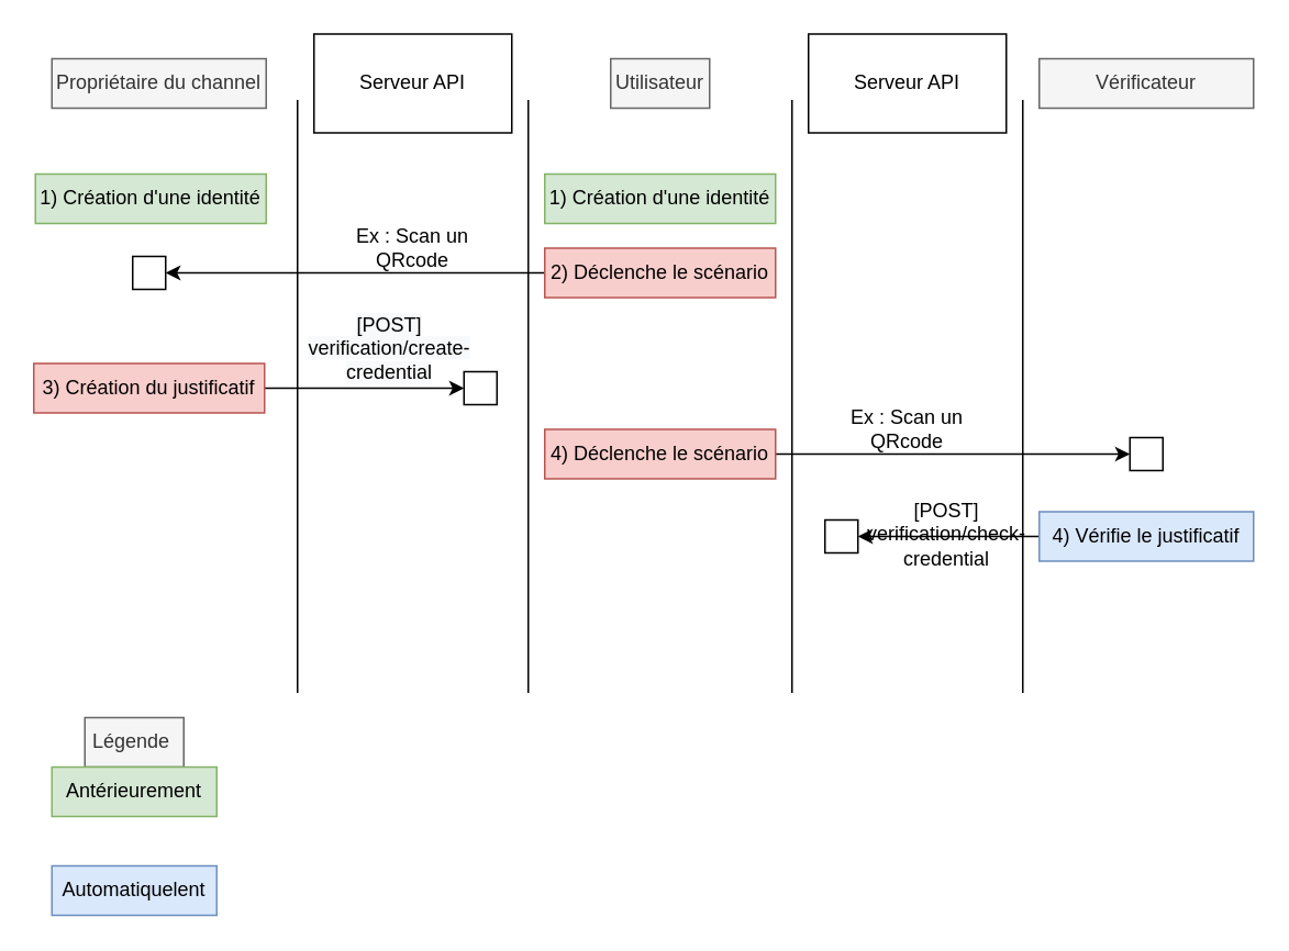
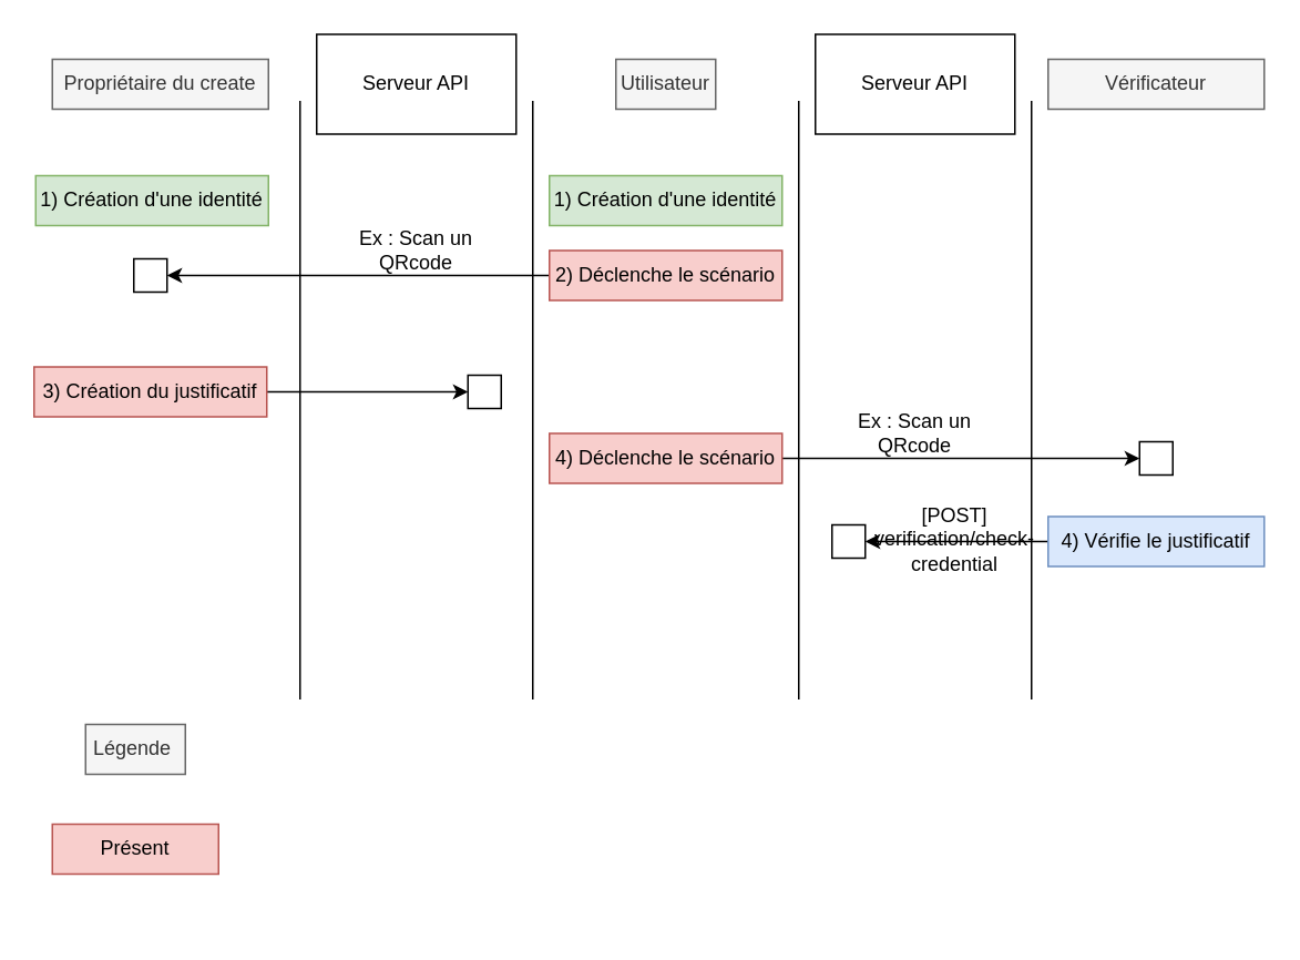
  <mxCell id="0" />
  <mxCell id="1" parent="0" />
- <mxCell id="2" value="Propriétaire du channel" style="text;html=1;strokeColor=#666666;fillColor=#f5f5f5;align=center;verticalAlign=middle;whiteSpace=wrap;rounded=0;fontColor=#333333;" parent="1" vertex="1"><mxGeometry x="31" y="35" width="130" height="30" as="geometry" /></mxCell>
+ <mxCell id="2" value="Propriétaire du create" style="text;html=1;strokeColor=#666666;fillColor=#f5f5f5;align=center;verticalAlign=middle;whiteSpace=wrap;rounded=0;fontColor=#333333;" parent="1" vertex="1"><mxGeometry x="31" y="35" width="130" height="30" as="geometry" /></mxCell>
  <mxCell id="3" value="Utilisateur" style="text;html=1;strokeColor=#666666;fillColor=#f5f5f5;align=center;verticalAlign=middle;whiteSpace=wrap;rounded=0;fontColor=#333333;" parent="1" vertex="1"><mxGeometry x="370" y="35" width="60" height="30" as="geometry" /></mxCell>
  <mxCell id="4" value="Serveur API" style="rounded=0;whiteSpace=wrap;html=1;" parent="1" vertex="1"><mxGeometry x="190" width="120" height="60" as="geometry" y="20" /></mxCell>
  <mxCell id="5" value="" style="endArrow=none;html=1;rounded=0;" parent="1" edge="1"><mxGeometry width="50" height="50" relative="1" as="geometry"><mxPoint x="180" y="420" as="sourcePoint" /><mxPoint x="180" y="60" as="targetPoint" /></mxGeometry></mxCell>
  <mxCell id="6" value="" style="endArrow=none;html=1;rounded=0;startArrow=none;" parent="1" edge="1"><mxGeometry width="50" height="50" relative="1" as="geometry"><mxPoint x="320" y="420" as="sourcePoint" /><mxPoint x="320" y="60" as="targetPoint" /></mxGeometry></mxCell>
  <mxCell id="7" value="1) Création d'une identité" style="text;html=1;align=center;verticalAlign=middle;whiteSpace=wrap;rounded=0;fillColor=#d5e8d4;strokeColor=#82b366;" parent="1" vertex="1"><mxGeometry x="21" y="105" width="140" height="30" as="geometry" /></mxCell>
  <mxCell id="8" value="1) Création d'une identité" style="text;html=1;align=center;verticalAlign=middle;whiteSpace=wrap;rounded=0;fillColor=#d5e8d4;strokeColor=#82b366;" parent="1" vertex="1"><mxGeometry x="330" y="105" width="140" height="30" as="geometry" /></mxCell>
  <mxCell id="9" value="Légende&amp;nbsp;" style="text;html=1;strokeColor=#666666;fillColor=#f5f5f5;align=center;verticalAlign=middle;whiteSpace=wrap;rounded=0;fontColor=#333333;" parent="1" vertex="1"><mxGeometry x="51" y="435" width="60" height="30" as="geometry" /></mxCell>
- <mxCell id="10" value="Antérieurement" style="rounded=0;whiteSpace=wrap;html=1;fillColor=#d5e8d4;strokeColor=#82b366;" parent="1" vertex="1"><mxGeometry x="31" y="465" width="100" height="30" as="geometry" /></mxCell>
- <mxCell id="12" value="Automatiquelent" style="text;html=1;strokeColor=#6c8ebf;fillColor=#dae8fc;align=center;verticalAlign=middle;whiteSpace=wrap;rounded=0;" parent="1" vertex="1"><mxGeometry x="31" y="525" width="100" height="30" as="geometry" /></mxCell>
+ <mxCell id="11" value="Présent" style="text;html=1;strokeColor=#b85450;fillColor=#f8cecc;align=center;verticalAlign=middle;whiteSpace=wrap;rounded=0;" parent="1" vertex="1"><mxGeometry x="31" y="495" width="100" height="30" as="geometry" /></mxCell>
  <mxCell id="13" value="" style="endArrow=none;html=1;rounded=0;" edge="1" parent="1"><mxGeometry width="50" height="50" relative="1" as="geometry"><mxPoint x="480" y="420" as="sourcePoint" /><mxPoint x="480" y="60" as="targetPoint" /></mxGeometry></mxCell>
  <mxCell id="14" value="Serveur API" style="rounded=0;whiteSpace=wrap;html=1;" vertex="1" parent="1"><mxGeometry x="490" width="120" height="60" as="geometry" y="20" /></mxCell>
  <mxCell id="15" value="" style="endArrow=none;html=1;rounded=0;" edge="1" parent="1"><mxGeometry width="50" height="50" relative="1" as="geometry"><mxPoint x="620" y="420" as="sourcePoint" /><mxPoint x="620" y="60" as="targetPoint" /></mxGeometry></mxCell>
  <mxCell id="16" value="Vérificateur" style="text;html=1;strokeColor=#666666;fillColor=#f5f5f5;align=center;verticalAlign=middle;whiteSpace=wrap;rounded=0;fontColor=#333333;" vertex="1" parent="1"><mxGeometry x="630" y="35" width="130" height="30" as="geometry" /></mxCell>
  <mxCell id="17" value="" style="rounded=0;whiteSpace=wrap;html=1;" vertex="1" parent="1"><mxGeometry x="281" y="225" width="20" height="20" as="geometry" /></mxCell>
  <mxCell id="18" style="edgeStyle=orthogonalEdgeStyle;rounded=0;orthogonalLoop=1;jettySize=auto;html=1;entryX=0;entryY=0.5;entryDx=0;entryDy=0;" edge="1" parent="1" source="19" target="17"><mxGeometry relative="1" as="geometry" /></mxCell>
  <mxCell id="19" value="3) Création du justificatif" style="text;html=1;strokeColor=#b85450;fillColor=#f8cecc;align=center;verticalAlign=middle;whiteSpace=wrap;rounded=0;" vertex="1" parent="1"><mxGeometry y="220" width="140" height="30" as="geometry" x="20" /></mxCell>
  <mxCell id="20" style="edgeStyle=orthogonalEdgeStyle;rounded=0;orthogonalLoop=1;jettySize=auto;html=1;" edge="1" parent="1" source="21"><mxGeometry relative="1" as="geometry"><mxPoint x="100" y="165" as="targetPoint" /></mxGeometry></mxCell>
  <mxCell id="21" value="2) Déclenche le scénario" style="text;html=1;strokeColor=#b85450;fillColor=#f8cecc;align=center;verticalAlign=middle;whiteSpace=wrap;rounded=0;" vertex="1" parent="1"><mxGeometry x="330" y="150" width="140" height="30" as="geometry" /></mxCell>
  <mxCell id="22" value="" style="rounded=0;whiteSpace=wrap;html=1;" vertex="1" parent="1"><mxGeometry x="80" y="155" width="20" height="20" as="geometry" /></mxCell>
  <mxCell id="23" style="edgeStyle=orthogonalEdgeStyle;rounded=0;orthogonalLoop=1;jettySize=auto;html=1;entryX=0;entryY=0.5;entryDx=0;entryDy=0;" edge="1" parent="1" source="24" target="25"><mxGeometry relative="1" as="geometry" /></mxCell>
  <mxCell id="24" value="4) Déclenche le scénario" style="text;html=1;strokeColor=#b85450;fillColor=#f8cecc;align=center;verticalAlign=middle;whiteSpace=wrap;rounded=0;" vertex="1" parent="1"><mxGeometry x="330" y="260" width="140" height="30" as="geometry" /></mxCell>
  <mxCell id="25" value="" style="rounded=0;whiteSpace=wrap;html=1;" vertex="1" parent="1"><mxGeometry x="685" y="265" width="20" height="20" as="geometry" /></mxCell>
  <mxCell id="26" value="Ex : Scan un QRcode" style="text;html=1;strokeColor=none;fillColor=none;align=center;verticalAlign=middle;whiteSpace=wrap;rounded=0;" vertex="1" parent="1"><mxGeometry x="205" y="135" width="90" height="30" as="geometry" /></mxCell>
  <mxCell id="27" value="Ex : Scan un QRcode" style="text;html=1;strokeColor=none;fillColor=none;align=center;verticalAlign=middle;whiteSpace=wrap;rounded=0;" vertex="1" parent="1"><mxGeometry x="505" y="245" width="90" height="30" as="geometry" /></mxCell>
  <mxCell id="28" style="edgeStyle=orthogonalEdgeStyle;rounded=0;orthogonalLoop=1;jettySize=auto;html=1;entryX=1;entryY=0.5;entryDx=0;entryDy=0;" edge="1" parent="1" source="29" target="30"><mxGeometry relative="1" as="geometry" /></mxCell>
  <mxCell id="29" value="4) Vérifie le justificatif" style="text;html=1;strokeColor=#6c8ebf;fillColor=#dae8fc;align=center;verticalAlign=middle;whiteSpace=wrap;rounded=0;" vertex="1" parent="1"><mxGeometry x="630" y="310" width="130" height="30" as="geometry" /></mxCell>
  <mxCell id="30" value="" style="rounded=0;whiteSpace=wrap;html=1;" vertex="1" parent="1"><mxGeometry x="500" y="315" width="20" height="20" as="geometry" /></mxCell>
  <mxCell id="31" value="[POST] verification/check-credential" style="text;html=1;strokeColor=none;fillColor=none;align=center;verticalAlign=middle;whiteSpace=wrap;rounded=0;" vertex="1" parent="1"><mxGeometry x="544" y="309" width="60" height="30" as="geometry" /></mxCell>
- <mxCell id="32" value="&#10;&lt;span style=&quot;color: rgb(0, 0, 0); font-family: Helvetica; font-size: 12px; font-style: normal; font-variant-ligatures: normal; font-variant-caps: normal; font-weight: 400; letter-spacing: normal; orphans: 2; text-align: center; text-indent: 0px; text-transform: none; widows: 2; word-spacing: 0px; -webkit-text-stroke-width: 0px; background-color: rgb(248, 249, 250); text-decoration-thickness: initial; text-decoration-style: initial; text-decoration-color: initial; float: none; display: inline !important;&quot;&gt;[POST] verification/create-credential&lt;/span&gt;&#10;&#10;" style="text;html=1;strokeColor=none;fillColor=none;align=center;verticalAlign=middle;whiteSpace=wrap;rounded=0;" vertex="1" parent="1"><mxGeometry x="191" y="190" width="90" height="55" as="geometry" /></mxCell>
